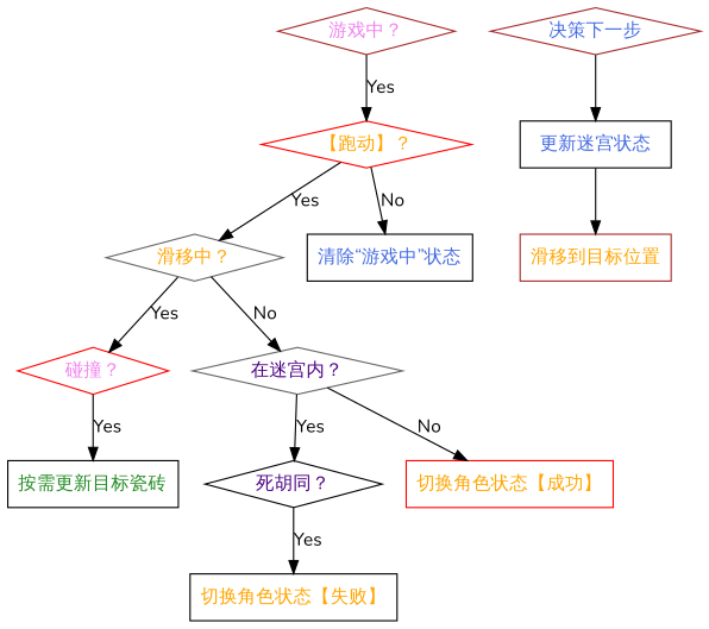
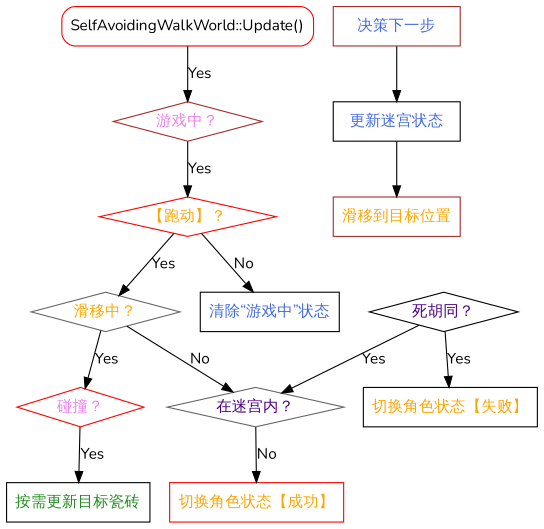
  digraph {
    fontname=Nunito
    node [color=black fontname=Nunito shape=rect fontcolor=orange]
    edge [fontname=Nunito]
+   n1 [color=red height=0.5 label="SelfAvoidingWalkWorld::Update()" shape=box style=rounded width=1 fontcolor=""]
    n2 [color=brown fontcolor=violet height=0.5 label="游戏中？" shape=diamond width=1.618]
    n3 [color=red height=0.5 label="【跑动】？" shape=diamond width=1.618]
    n4 [color=gray40 height=0.5 label="滑移中？" shape=diamond width=1.618]
    n5 [fontcolor=royalblue height=0.5 label="清除“游戏中”状态" width=1.618]
    n6 [color=red fontcolor=violet height=0.5 label="碰撞？" shape=diamond width=1.618]
    n7 [color=gray40 fontcolor=indigo height=0.5 label="在迷宫内？" shape=diamond width=1.618]
    n8 [fontcolor=forestgreen height=0.5 label="按需更新目标瓷砖" width=1.618]
    n9 [fontcolor=indigo height=0.5 label="死胡同？" shape=diamond width=1.618]
    n10 [color=red height=0.5 label="切换角色状态【成功】" width=1.618]
-   n11 [color=brown fontcolor=royalblue height=0.5 label="决策下一步" shape=diamond width=1.618]
+   n11 [color=brown fontcolor=royalblue height=0.5 label="决策下一步" width=1.618]
    n12 [height=0.5 label="切换角色状态【失败】" width=1.618]
    n13 [fontcolor=royalblue height=0.5 label="更新迷宫状态" width=1.618]
    n14 [color=brown height=0.5 label="滑移到目标位置" width=1.618]
    subgraph sub_1 {
+     n1
      n2
      n3
      n4
      n5
      n6
      n7
      n8
      n9
      n10
      n11
      n12
      n13
      n14
    }
+   n1 -> n2 [label=Yes]
    n2 -> n3 [label=Yes]
    n3 -> n4 [label=Yes]
    n3 -> n5 [label=No]
    n4 -> n6 [label=Yes]
    n4 -> n7 [label=No]
    n6 -> n8 [label=Yes]
-   n7 -> n9 [label=Yes]
+   n9 -> n7 [label=Yes]
    n7 -> n10 [label=No]
    n9 -> n12 [label=Yes]
    n11 -> n13
    n13 -> n14
  }
